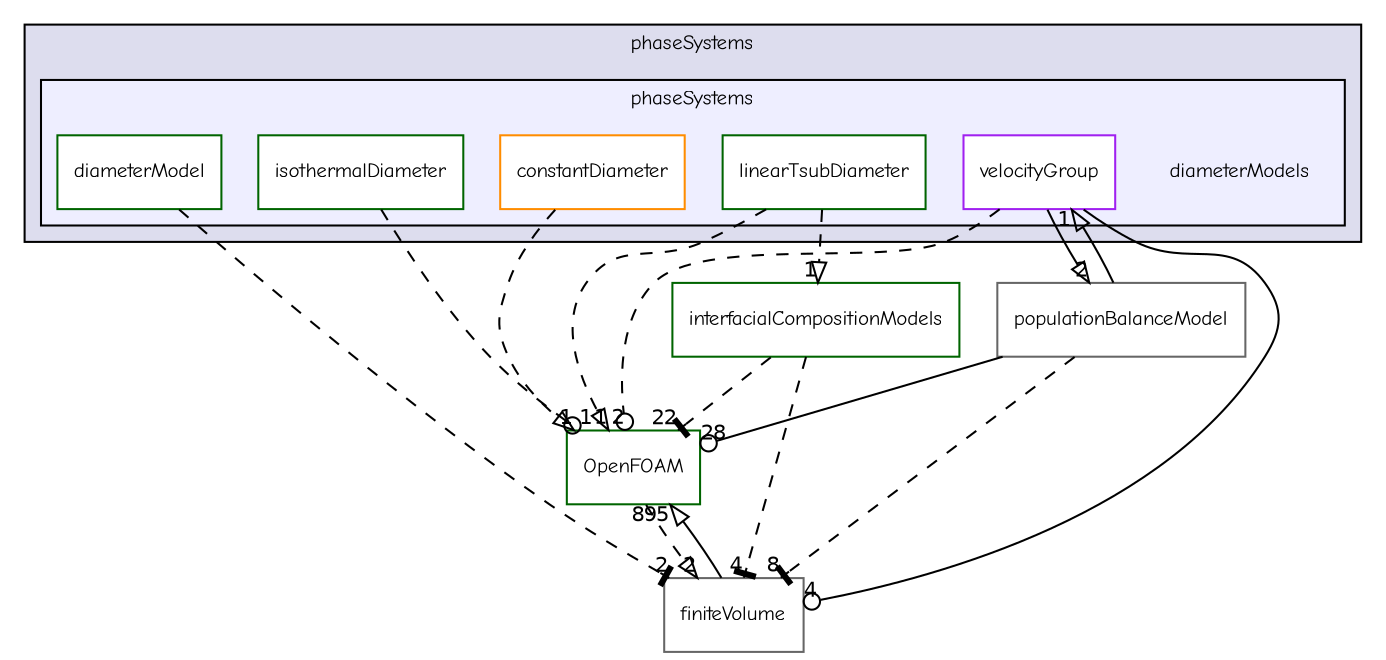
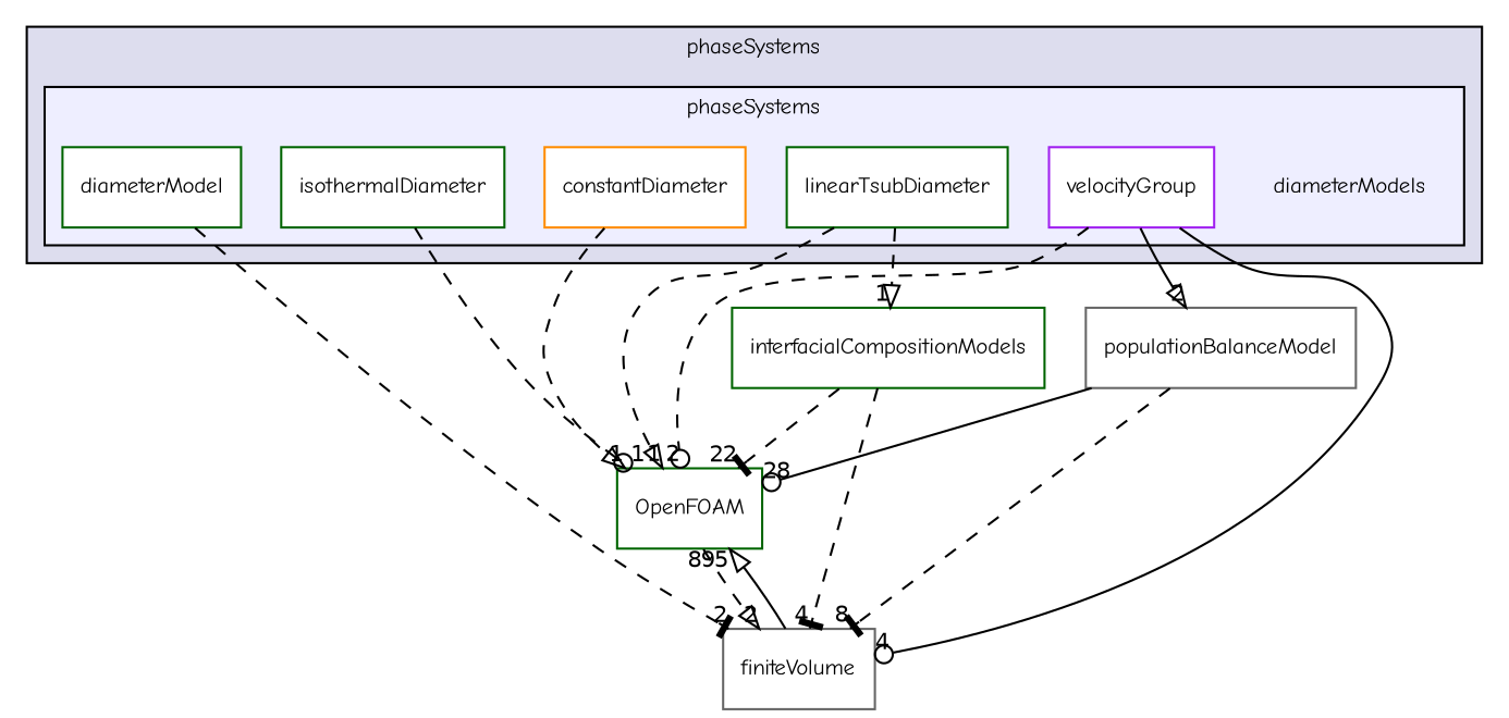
  digraph {
    compound=true
    fontname="Comic Neue"
    node [color=darkgreen fontname="Comic Neue" fontsize=10 shape=box]
    edge [arrowhead=onormal fontname="Comic Neue" headlabel=1 labeldistance=1.5 labelfontname=Helvetica labelfontsize=10 style=dashed]
    n1 [color=gray40 label=diameterModels shape=plaintext]
    n2 [color=darkorange fillcolor=white label=constantDiameter style=filled]
    n3 [fillcolor=white label=diameterModel style=filled]
    n4 [fillcolor=white label=isothermalDiameter style=filled]
    n5 [fillcolor=white label=linearTsubDiameter style=filled]
    n6 [color=purple fillcolor=white label=velocityGroup style=filled]
    n7 [label=OpenFOAM]
    n8 [color=gray40 label=finiteVolume]
    n9 [label=interfacialCompositionModels]
    n10 [color=gray40 label=populationBalanceModel]
    subgraph cluster_1 {
      bgcolor="#ddddee"
      fontsize=10
      label=phaseSystems
      pencolor=black
      subgraph cluster_2 {
        bgcolor="#eeeeff"
        fontsize=10
        label=phaseSystems
        pencolor=black
        n1
        n2
        n3
        n4
        n5
        n6
      }
    }
    n2 -> n7
    n3 -> n8 [arrowhead=tee headlabel=2]
    n4 -> n7 [arrowhead=odot]
    n5 -> n7
    n5 -> n9
    n6 -> n7 [arrowhead=odot headlabel=2]
    n6 -> n8 [arrowhead=odot headlabel=4 style=solid]
    n6 -> n10 [headlabel=2 style=solid]
    n7 -> n8 [headlabel=2]
    n8 -> n7 [headlabel=895 style=solid]
    n9 -> n7 [arrowhead=tee headlabel=22]
    n9 -> n8 [arrowhead=tee headlabel=4]
-   n10 -> n6 [style=solid]
    n10 -> n7 [arrowhead=odot headlabel=28 style=solid]
    n10 -> n8 [arrowhead=tee headlabel=8]
  }
